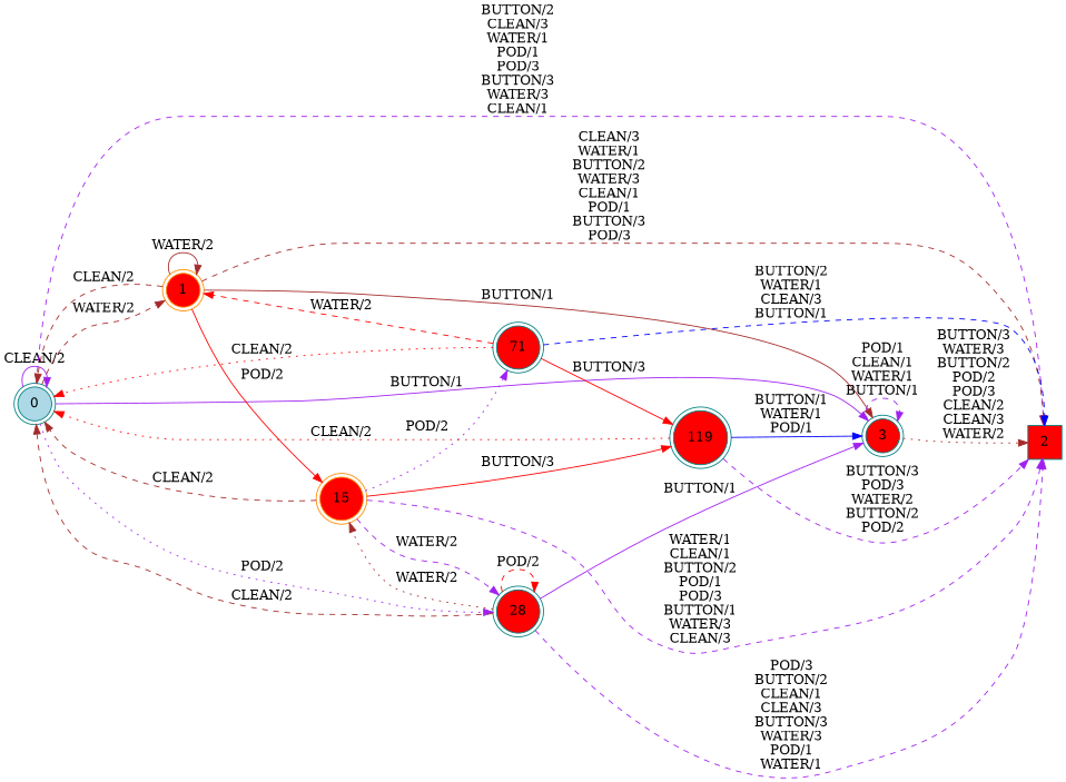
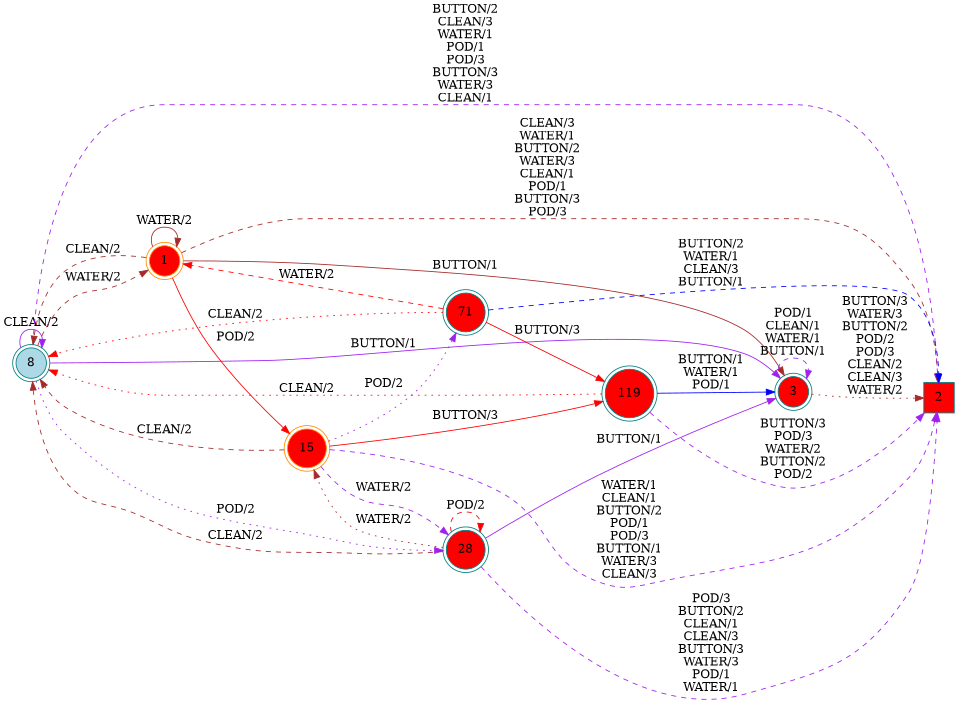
  digraph {
    rankdir=LR
    node [fillcolor=red shape=doublecircle style=filled color=teal]
    edge [color=purple style=dashed]
-   0 [fillcolor=lightblue isInitial=True]
+   0 [fillcolor=lightblue isInitial=True label=8]
    1 [color=darkorange]
    2 [shape=square]
    3
    28
    15 [color=darkorange]
    71
    119
    0 -> 0 [label="CLEAN/2" style=solid]
    0 -> 1 [label="WATER/2" color=brown]
    0 -> 2 [label="BUTTON/2\nCLEAN/3\nWATER/1\nPOD/1\nPOD/3\nBUTTON/3\nWATER/3\nCLEAN/1"]
    0 -> 3 [label="BUTTON/1" style=solid]
    0 -> 28 [label="POD/2" style=dotted]
    1 -> 0 [label="CLEAN/2" color=brown]
    1 -> 1 [label="WATER/2" color=brown style=solid]
    1 -> 2 [label="CLEAN/3\nWATER/1\nBUTTON/2\nWATER/3\nCLEAN/1\nPOD/1\nBUTTON/3\nPOD/3" color=brown]
    1 -> 3 [label="BUTTON/1" color=brown style=solid]
    1 -> 15 [label="POD/2" color=red style=solid]
    3 -> 2 [label="BUTTON/3\nWATER/3\nBUTTON/2\nPOD/2\nPOD/3\nCLEAN/2\nCLEAN/3\nWATER/2" color=brown style=dotted]
    3 -> 3 [label="POD/1\nCLEAN/1\nWATER/1\nBUTTON/1"]
    28 -> 0 [label="CLEAN/2" color=brown]
    28 -> 2 [label="POD/3\nBUTTON/2\nCLEAN/1\nCLEAN/3\nBUTTON/3\nWATER/3\nPOD/1\nWATER/1"]
    28 -> 3 [label="BUTTON/1" style=solid]
    28 -> 28 [label="POD/2" color=red]
    28 -> 15 [label="WATER/2" color=brown style=dotted]
    15 -> 0 [label="CLEAN/2" color=brown]
    15 -> 2 [label="WATER/1\nCLEAN/1\nBUTTON/2\nPOD/1\nPOD/3\nBUTTON/1\nWATER/3\nCLEAN/3"]
    15 -> 28 [label="WATER/2"]
    15 -> 71 [label="POD/2" style=dotted]
    15 -> 119 [label="BUTTON/3" color=red style=solid]
    71 -> 0 [label="CLEAN/2" color=red style=dotted]
    71 -> 1 [label="WATER/2" color=red]
    71 -> 2 [label="BUTTON/2\nWATER/1\nCLEAN/3\nBUTTON/1" color=blue]
    71 -> 119 [label="BUTTON/3" color=red style=solid]
    119 -> 0 [label="CLEAN/2" color=red style=dotted]
    119 -> 2 [label="BUTTON/3\nPOD/3\nWATER/2\nBUTTON/2\nPOD/2"]
    119 -> 3 [label="BUTTON/1\nWATER/1\nPOD/1" color=blue style=solid]
  }
